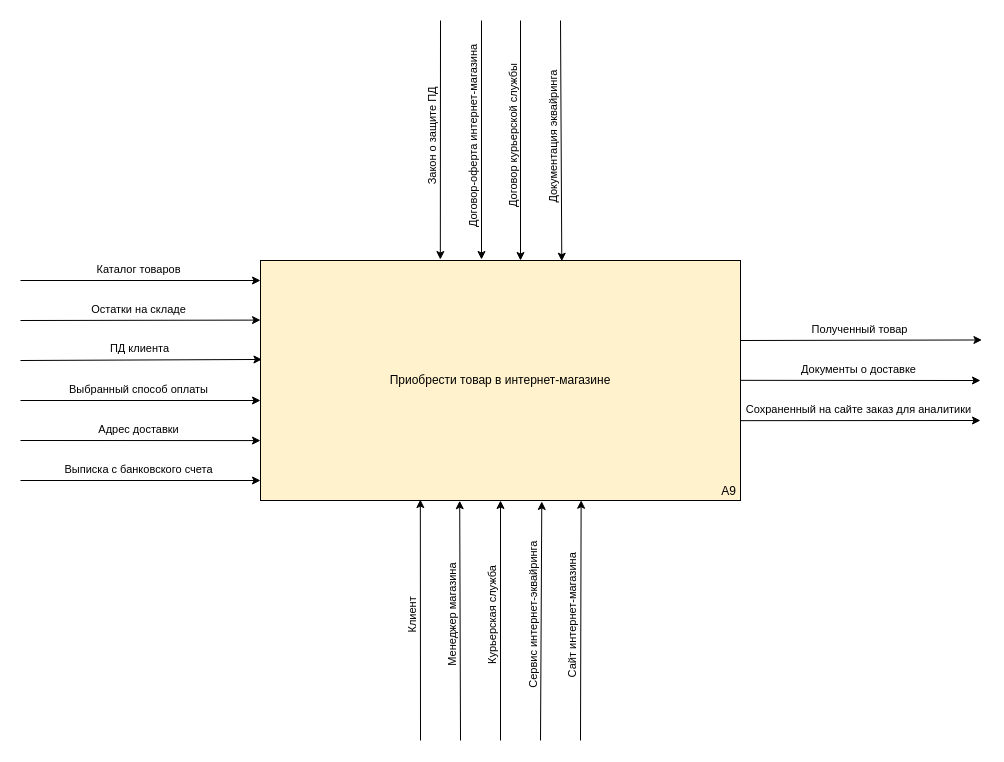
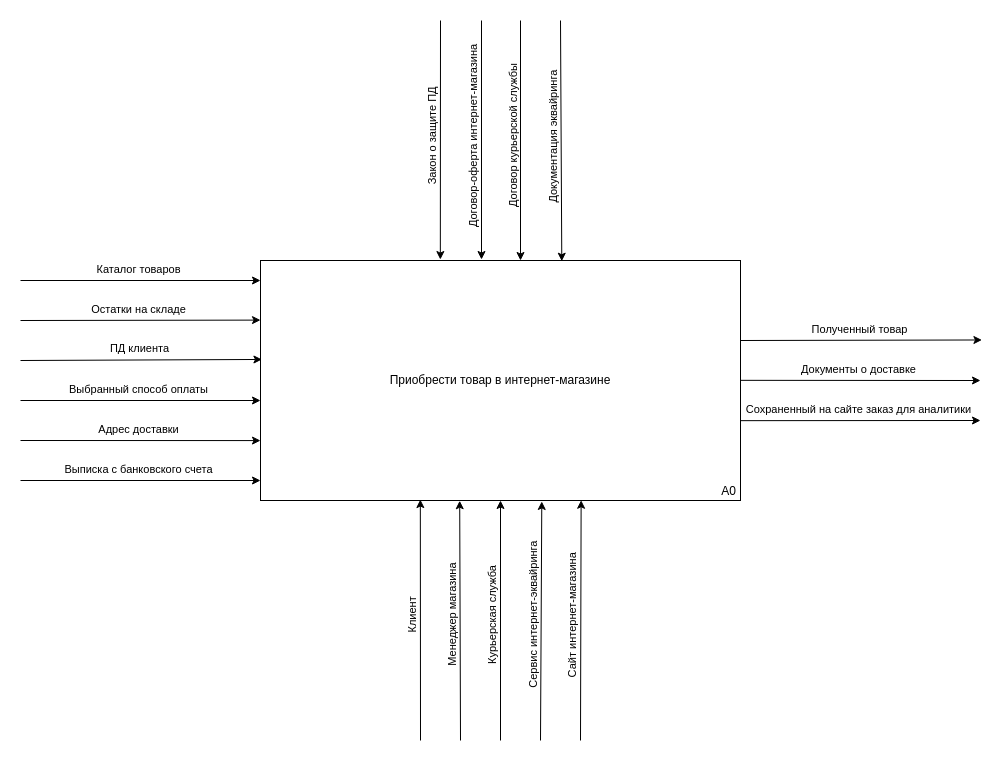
  <mxCell id="0" />
  <mxCell id="1" parent="0" />
  <mxCell id="2" value="" style="group;" vertex="1" connectable="0" parent="1"><mxGeometry x="260" y="260" width="480" height="240" as="geometry" /></mxCell>
- <mxCell id="3" value="Приобрести товар в интернет-магазине" style="rounded=0;whiteSpace=wrap;html=1;fillColor=#fff2cc;" vertex="1" parent="2"><mxGeometry width="480" height="240" as="geometry" /></mxCell>
- <mxCell id="4" value="A9" style="text;html=1;strokeColor=none;fillColor=none;align=right;verticalAlign=bottom;whiteSpace=wrap;rounded=0;spacing=2;spacingRight=2;" vertex="1" parent="2"><mxGeometry x="409.756" y="213.333" width="70.244" height="26.667" as="geometry" /></mxCell>
+ <mxCell id="3" value="Приобрести товар в интернет-магазине" style="rounded=0;whiteSpace=wrap;html=1;" vertex="1" parent="2"><mxGeometry width="480" height="240" as="geometry" /></mxCell>
+ <mxCell id="4" value="A0" style="text;html=1;strokeColor=none;fillColor=none;align=right;verticalAlign=bottom;whiteSpace=wrap;rounded=0;spacing=2;spacingRight=2;" vertex="1" parent="2"><mxGeometry x="409.756" y="213.333" width="70.244" height="26.667" as="geometry" /></mxCell>
  <mxCell id="5" value="Закон о защите ПД" style="endArrow=classic;html=1;rounded=0;horizontal=0;verticalAlign=bottom;spacingRight=4;entryX=0.083;entryY=-0.004;entryDx=0;entryDy=0;entryPerimeter=0;align=center;" edge="1" parent="1"><mxGeometry x="-0.004" width="50" height="50" relative="1" as="geometry"><mxPoint x="440" y="20" as="sourcePoint" /><mxPoint x="439.84" y="259.04" as="targetPoint" /><mxPoint as="offset" /></mxGeometry></mxCell>
  <mxCell id="6" value="Клиент" style="endArrow=classic;html=1;rounded=0;horizontal=0;verticalAlign=bottom;spacingRight=4;entryX=0.083;entryY=0.996;entryDx=0;entryDy=0;entryPerimeter=0;spacing=4;" edge="1" parent="1"><mxGeometry width="50" height="50" relative="1" as="geometry"><mxPoint x="420" y="740" as="sourcePoint" /><mxPoint x="419.84" y="499.04" as="targetPoint" /><mxPoint as="offset" /></mxGeometry></mxCell>
  <mxCell id="7" value="Договор-оферта интернет-магазина" style="endArrow=classic;html=1;rounded=0;horizontal=0;verticalAlign=bottom;spacingRight=4;" edge="1" parent="1"><mxGeometry x="-0.004" width="50" height="50" relative="1" as="geometry"><mxPoint x="481" y="20" as="sourcePoint" /><mxPoint x="481" y="259" as="targetPoint" /><mxPoint as="offset" /></mxGeometry></mxCell>
  <mxCell id="8" value="Договор курьерской службы" style="endArrow=classic;html=1;rounded=0;entryX=0.25;entryY=0;entryDx=0;entryDy=0;horizontal=0;verticalAlign=bottom;spacingRight=3;" edge="1" parent="1"><mxGeometry x="-0.006" width="50" height="50" relative="1" as="geometry"><mxPoint x="520" y="20" as="sourcePoint" /><mxPoint x="520" y="260" as="targetPoint" /><mxPoint as="offset" /></mxGeometry></mxCell>
  <mxCell id="9" value="Каталог товаров" style="endArrow=classic;html=1;rounded=0;entryX=0;entryY=0;entryDx=0;entryDy=0;verticalAlign=bottom;spacingRight=4;spacing=4;align=center;" edge="1" parent="1"><mxGeometry width="50" height="50" relative="1" as="geometry"><mxPoint x="20" y="280" as="sourcePoint" /><mxPoint x="260" y="280" as="targetPoint" /></mxGeometry></mxCell>
  <mxCell id="10" value="Остатки на складе" style="endArrow=classic;html=1;rounded=0;entryX=0;entryY=0.165;entryDx=0;entryDy=0;verticalAlign=bottom;spacingRight=4;entryPerimeter=0;spacing=4;" edge="1" parent="1"><mxGeometry width="50" height="50" relative="1" as="geometry"><mxPoint x="20" y="320" as="sourcePoint" /><mxPoint x="260" y="319.6" as="targetPoint" /></mxGeometry></mxCell>
  <mxCell id="11" value="ПД клиента" style="endArrow=classic;html=1;rounded=0;entryX=0.003;entryY=0.329;entryDx=0;entryDy=0;verticalAlign=bottom;spacingRight=4;entryPerimeter=0;spacing=4;" edge="1" parent="1"><mxGeometry width="50" height="50" relative="1" as="geometry"><mxPoint x="20" y="360" as="sourcePoint" /><mxPoint x="261.44" y="358.96" as="targetPoint" /></mxGeometry></mxCell>
  <mxCell id="12" value="Выбранный способ оплаты" style="endArrow=classic;html=1;rounded=0;entryX=0;entryY=0.5;entryDx=0;entryDy=0;verticalAlign=bottom;spacingRight=4;spacing=4;" edge="1" parent="1"><mxGeometry width="50" height="50" relative="1" as="geometry"><mxPoint x="20" y="400" as="sourcePoint" /><mxPoint x="260" y="400" as="targetPoint" /></mxGeometry></mxCell>
  <mxCell id="13" value="Менеджер магазина" style="endArrow=classic;html=1;rounded=0;horizontal=0;verticalAlign=bottom;spacingRight=4;entryX=0.165;entryY=1.001;entryDx=0;entryDy=0;entryPerimeter=0;spacing=4;" edge="1" parent="1"><mxGeometry width="50" height="50" relative="1" as="geometry"><mxPoint x="460" y="740" as="sourcePoint" /><mxPoint x="459.2" y="500.24" as="targetPoint" /><mxPoint as="offset" /></mxGeometry></mxCell>
  <mxCell id="14" value="Курьерская служба" style="endArrow=classic;html=1;rounded=0;horizontal=0;verticalAlign=bottom;spacingRight=4;entryX=0.25;entryY=1;entryDx=0;entryDy=0;spacing=4;" edge="1" parent="1"><mxGeometry width="50" height="50" relative="1" as="geometry"><mxPoint x="500" y="740" as="sourcePoint" /><mxPoint x="500" y="500" as="targetPoint" /><mxPoint as="offset" /></mxGeometry></mxCell>
  <mxCell id="15" value="Сервис интернет-эквайринга" style="endArrow=classic;html=1;rounded=0;horizontal=0;verticalAlign=bottom;spacingRight=4;entryX=0.336;entryY=1.004;entryDx=0;entryDy=0;entryPerimeter=0;spacing=4;" edge="1" parent="1"><mxGeometry width="50" height="50" relative="1" as="geometry"><mxPoint x="540" y="740" as="sourcePoint" /><mxPoint x="541.28" y="500.96" as="targetPoint" /><mxPoint as="offset" /></mxGeometry></mxCell>
  <mxCell id="16" value="Сайт интернет-магазина" style="endArrow=classic;html=1;rounded=0;horizontal=0;verticalAlign=bottom;spacingRight=4;entryX=0.418;entryY=0.999;entryDx=0;entryDy=0;entryPerimeter=0;spacing=4;" edge="1" parent="1"><mxGeometry width="50" height="50" relative="1" as="geometry"><mxPoint x="580" y="740" as="sourcePoint" /><mxPoint x="580.64" y="499.76" as="targetPoint" /><mxPoint as="offset" /></mxGeometry></mxCell>
  <mxCell id="17" value="Адрес доставки" style="endArrow=classic;html=1;rounded=0;entryX=0;entryY=0.667;entryDx=0;entryDy=0;verticalAlign=bottom;spacingRight=4;entryPerimeter=0;spacing=4;" edge="1" parent="1"><mxGeometry width="50" height="50" relative="1" as="geometry"><mxPoint x="20" y="440" as="sourcePoint" /><mxPoint x="260" y="440.08" as="targetPoint" /></mxGeometry></mxCell>
  <mxCell id="18" value="Документация эквайринга" style="endArrow=classic;html=1;rounded=0;horizontal=0;verticalAlign=bottom;spacingRight=4;entryX=0.586;entryY=0.003;entryDx=0;entryDy=0;entryPerimeter=0;" edge="1" parent="1"><mxGeometry x="-0.004" width="50" height="50" relative="1" as="geometry"><mxPoint x="560" y="20" as="sourcePoint" /><mxPoint x="561.28" y="260.72" as="targetPoint" /><mxPoint as="offset" /></mxGeometry></mxCell>
  <mxCell id="19" value="Выписка с банковского счета" style="endArrow=classic;html=1;rounded=0;entryX=0;entryY=1;entryDx=0;entryDy=0;verticalAlign=bottom;spacingRight=4;spacing=4;" edge="1" parent="1"><mxGeometry width="50" height="50" relative="1" as="geometry"><mxPoint x="20" y="480" as="sourcePoint" /><mxPoint x="260" y="480" as="targetPoint" /></mxGeometry></mxCell>
  <mxCell id="20" value="Полученный товар" style="endArrow=classic;html=1;rounded=0;entryX=0.003;entryY=0.329;entryDx=0;entryDy=0;verticalAlign=bottom;spacingRight=4;entryPerimeter=0;spacing=4;exitX=1;exitY=0.5;exitDx=0;exitDy=0;align=center;" edge="1" parent="1"><mxGeometry x="0.001" width="50" height="50" relative="1" as="geometry"><mxPoint x="740" y="340" as="sourcePoint" /><mxPoint x="981.44" y="339.48" as="targetPoint" /><mxPoint as="offset" /></mxGeometry></mxCell>
  <mxCell id="21" value="Документы о доставке" style="endArrow=classic;html=1;rounded=0;verticalAlign=bottom;spacingRight=4;spacing=4;exitX=1;exitY=0.666;exitDx=0;exitDy=0;exitPerimeter=0;" edge="1" parent="1"><mxGeometry x="0.001" width="50" height="50" relative="1" as="geometry"><mxPoint x="740" y="379.84" as="sourcePoint" /><mxPoint x="980" y="380" as="targetPoint" /><mxPoint as="offset" /></mxGeometry></mxCell>
  <mxCell id="22" value="Сохраненный на сайте заказ для аналитики" style="endArrow=classic;html=1;rounded=0;verticalAlign=bottom;spacingRight=4;spacing=4;exitX=1;exitY=0.834;exitDx=0;exitDy=0;exitPerimeter=0;" edge="1" parent="1"><mxGeometry x="0.001" width="50" height="50" relative="1" as="geometry"><mxPoint x="740" y="420.16" as="sourcePoint" /><mxPoint x="980" y="420" as="targetPoint" /><mxPoint as="offset" /></mxGeometry></mxCell>
